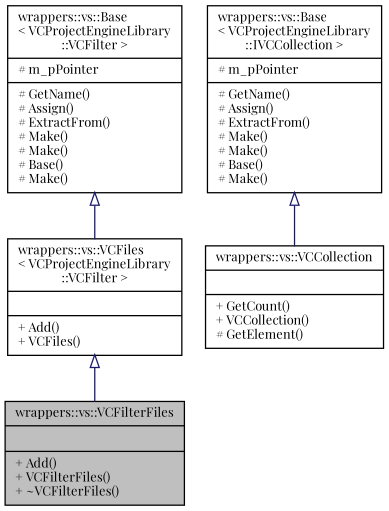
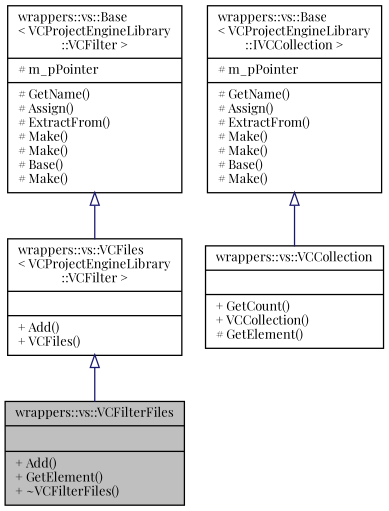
  digraph {
    fontname="Playfair Display"
    node [color=black fillcolor=white fontname="Playfair Display" fontsize=10 shape=record style=filled]
    edge [arrowtail=onormal color=midnightblue dir=back fontname="Playfair Display" fontsize=10 labelfontname=Verdana labelfontsize=10 style=solid]
-   n1 [fillcolor=grey75 fontcolor=black height=0.2 label="{wrappers::vs::VCFilterFiles\n||+ Add()\l+ VCFilterFiles()\l+ ~VCFilterFiles()\l}" width=0.4]
+   n1 [fillcolor=grey75 fontcolor=black height=0.2 label="{wrappers::vs::VCFilterFiles\n||+ Add()\l+ GetElement()\l+ ~VCFilterFiles()\l}" width=0.4]
    n2 [height=0.2 label="{wrappers::vs::VCCollection\n||+ GetCount()\l+ VCCollection()\l# GetElement()\l}" width=0.4]
    n3 [height=0.2 label="{wrappers::vs::Base\l\< VCProjectEngineLibrary\l::IVCCollection \>\n|# m_pPointer\l|# GetName()\l# Assign()\l# ExtractFrom()\l# Make()\l# Make()\l# Base()\l# Make()\l}" width=0.4]
    n4 [height=0.2 label="{wrappers::vs::VCFiles\l\< VCProjectEngineLibrary\l::VCFilter \>\n||+ Add()\l+ VCFiles()\l}" width=0.4]
    n5 [height=0.2 label="{wrappers::vs::Base\l\< VCProjectEngineLibrary\l::VCFilter \>\n|# m_pPointer\l|# GetName()\l# Assign()\l# ExtractFrom()\l# Make()\l# Make()\l# Base()\l# Make()\l}" width=0.4]
    n3 -> n2
    n4 -> n1
    n5 -> n4
  }
